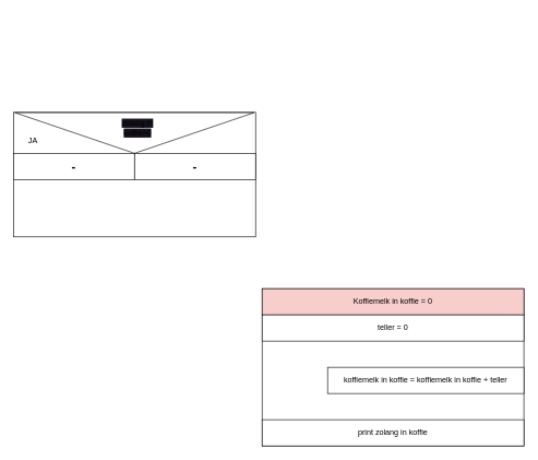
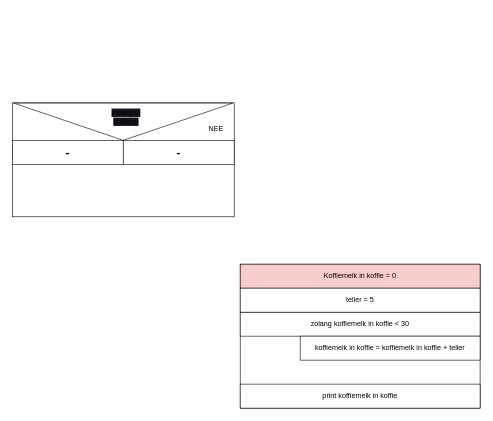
  <mxCell id="0" />
  <mxCell id="1" parent="0" />
  <mxCell id="2" value="" style="rounded=0;whiteSpace=wrap;html=1;" vertex="1" parent="1"><mxGeometry x="400" y="440" width="400" height="240" as="geometry" /></mxCell>
  <mxCell id="3" value="Koffiemelk in koffie = 0" style="rounded=0;whiteSpace=wrap;html=1;fillColor=#f8cecc;" vertex="1" parent="1"><mxGeometry x="400" y="440" width="400" height="40" as="geometry" /></mxCell>
+ <mxCell id="4" value="zolang koffiemelk in koffie &amp;lt; 30" style="rounded=0;whiteSpace=wrap;html=1;" vertex="1" parent="1"><mxGeometry x="400" y="520" width="400" height="40" as="geometry" /></mxCell>
  <mxCell id="5" value="koffiemelk in koffie = koffiemelk in koffie + teller" style="rounded=0;whiteSpace=wrap;html=1;" vertex="1" parent="1"><mxGeometry x="500" y="560" width="300" height="40" as="geometry" /></mxCell>
- <mxCell id="6" value="teller = 0" style="rounded=0;whiteSpace=wrap;html=1;" vertex="1" parent="1"><mxGeometry x="400" y="480" width="400" height="40" as="geometry" /></mxCell>
- <mxCell id="7" value="print zolang in koffie" style="rounded=0;whiteSpace=wrap;html=1;" vertex="1" parent="1"><mxGeometry x="400" y="640" width="400" height="40" as="geometry" /></mxCell>
+ <mxCell id="6" value="teller = 5" style="rounded=0;whiteSpace=wrap;html=1;" vertex="1" parent="1"><mxGeometry x="400" y="480" width="400" height="40" as="geometry" /></mxCell>
+ <mxCell id="7" value="print koffiemelk in koffie" style="rounded=0;whiteSpace=wrap;html=1;" vertex="1" parent="1"><mxGeometry x="400" y="640" width="400" height="40" as="geometry" /></mxCell>
  <mxCell id="8" value="" style="rounded=0;whiteSpace=wrap;html=1;" vertex="1" parent="1"><mxGeometry x="20" y="171" width="370" height="190" as="geometry" /></mxCell>
  <mxCell id="9" value="" style="triangle;whiteSpace=wrap;html=1;rotation=90;" vertex="1" parent="1"><mxGeometry x="174" y="20" width="62" height="365" as="geometry" /></mxCell>
  <mxCell id="10" value="&lt;span style=&quot;background-color: rgb(24, 20, 29);&quot;&gt;zolang in koffie&amp;gt;0&lt;/span&gt;" style="text;strokeColor=none;align=center;fillColor=none;html=1;verticalAlign=middle;whiteSpace=wrap;rounded=0;" vertex="1" parent="1"><mxGeometry x="170" y="180" width="80" height="30" as="geometry" /></mxCell>
  <mxCell id="11" value="&lt;b&gt;&lt;font style=&quot;font-size: 19px;&quot;&gt;-&lt;/font&gt;&lt;/b&gt;" style="rounded=0;whiteSpace=wrap;html=1;" vertex="1" parent="1"><mxGeometry x="20" y="234" width="185" height="40" as="geometry" /></mxCell>
- <mxCell id="12" value="JA" style="text;strokeColor=none;align=center;fillColor=none;html=1;verticalAlign=middle;whiteSpace=wrap;rounded=0;" vertex="1" parent="1"><mxGeometry x="20" y="200" width="60" height="30" as="geometry" /></mxCell>
+ <mxCell id="13" value="NEE" style="text;strokeColor=none;align=center;fillColor=none;html=1;verticalAlign=middle;whiteSpace=wrap;rounded=0;" vertex="1" parent="1"><mxGeometry x="330" y="200" width="60" height="30" as="geometry" /></mxCell>
  <mxCell id="14" value="&lt;b&gt;&lt;font style=&quot;font-size: 19px;&quot;&gt;-&lt;/font&gt;&lt;/b&gt;" style="rounded=0;whiteSpace=wrap;html=1;align=center;" vertex="1" parent="1"><mxGeometry x="205" y="234" width="185" height="40" as="geometry" /></mxCell>
